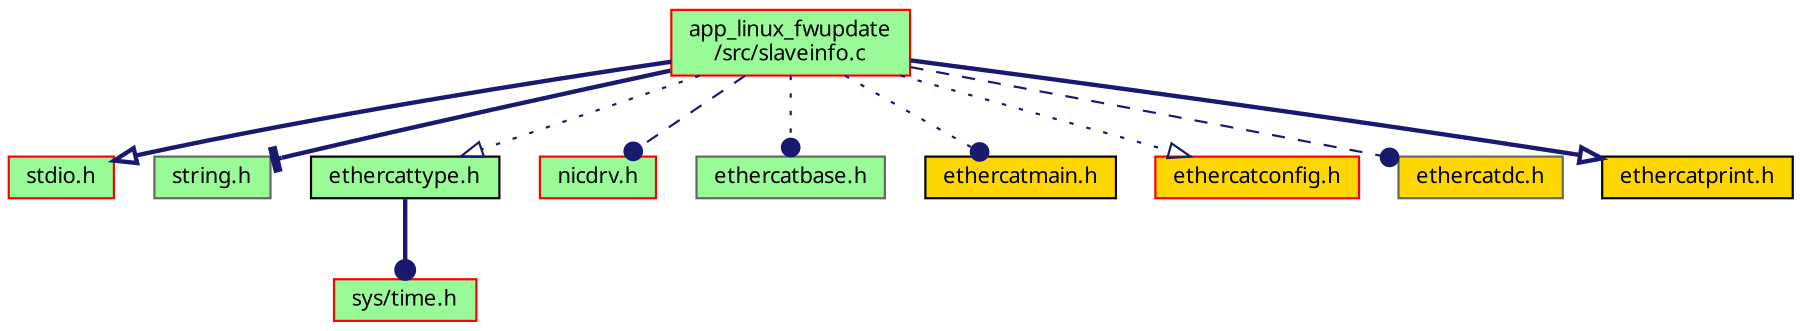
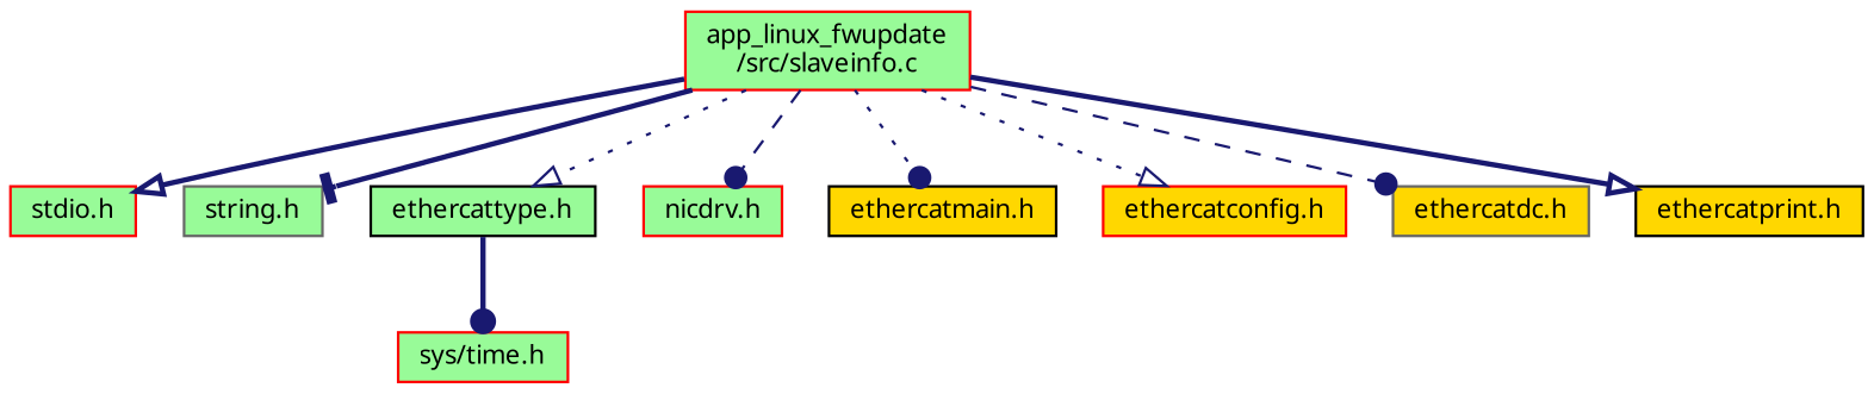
  digraph {
    fontname="Noto Sans"
    node [color=red fillcolor=palegreen fontname="Noto Sans" fontsize=10 shape=record style=filled]
    edge [arrowhead=dot color=midnightblue fontname="Noto Sans" fontsize=10 labelfontname=Helvetica labelfontsize=10 style=bold]
    n1 [fontcolor=black height=0.2 label="app_linux_fwupdate\l/src/slaveinfo.c" width=0.4]
    n2 [height=0.2 label="stdio.h" width=0.4]
    n3 [color=gray40 height=0.2 label="string.h" width=0.4]
    n4 [color=black height=0.2 label="ethercattype.h" width=0.4]
    n5 [height=0.2 label="nicdrv.h" width=0.4]
-   n6 [color=gray40 height=0.2 label="ethercatbase.h" width=0.4]
    n7 [color=black fillcolor=gold height=0.2 label="ethercatmain.h" width=0.4]
    n8 [fillcolor=gold height=0.2 label="ethercatconfig.h" width=0.4]
    n9 [color=gray40 fillcolor=gold height=0.2 label="ethercatdc.h" width=0.4]
    n10 [color=black fillcolor=gold height=0.2 label="ethercatprint.h" width=0.4]
    n11 [height=0.2 label="sys/time.h" width=0.4]
    n1 -> n2 [arrowhead=onormal]
    n1 -> n3 [arrowhead=tee]
    n1 -> n4 [arrowhead=onormal style=dotted]
    n1 -> n5 [style=dashed]
-   n1 -> n6 [style=dotted]
    n1 -> n7 [style=dotted]
    n1 -> n8 [arrowhead=onormal style=dotted]
    n1 -> n9 [style=dashed]
    n1 -> n10 [arrowhead=onormal]
    n4 -> n11
  }
